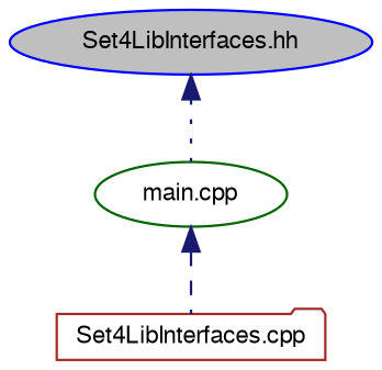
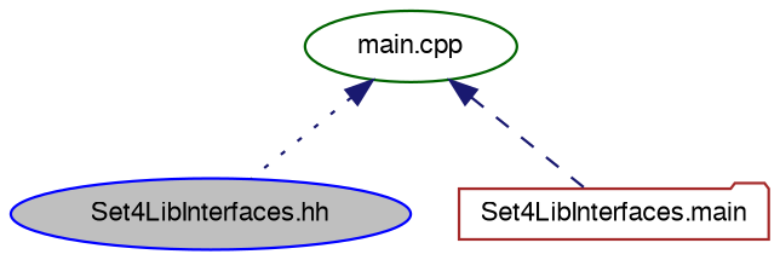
  digraph {
    node [fillcolor=white fontname=FreeSans fontsize=10 shape=ellipse style=filled]
    edge [color=midnightblue dir=back fontname=FreeSans fontsize=10 labelfontname=FreeSans labelfontsize=10]
    n1 [color=blue fillcolor=grey75 fontcolor=black height=0.2 label="Set4LibInterfaces.hh" width=0.4]
    n2 [color=darkgreen height=0.2 label="main.cpp" width=0.4]
-   n3 [color=brown height=0.2 label="Set4LibInterfaces.cpp" shape=folder width=0.4]
-   n1 -> n2 [style=dotted]
+   n3 [color=brown height=0.2 label="Set4LibInterfaces.main" shape=folder width=0.4]
+   n2 -> n1 [style=dotted]
    n2 -> n3 [style=dashed]
  }
